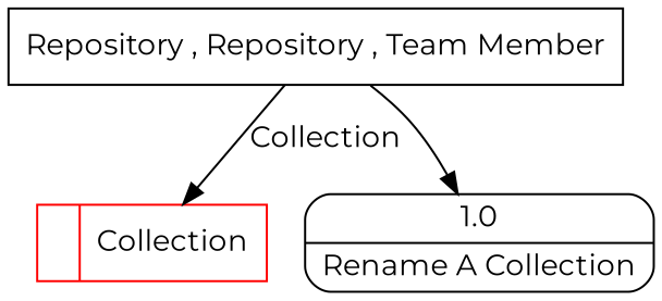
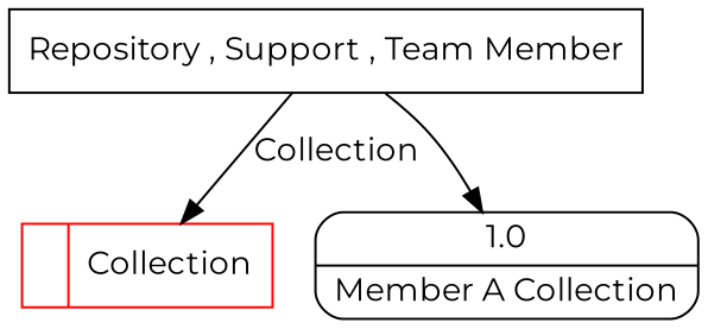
  digraph {
    fontname=Montserrat
    node [fontname=Montserrat]
    edge [fontname=Montserrat]
    n1 [color=red label="<f0>  |<f1> Collection " shape=record]
-   n2 [label="Repository , Repository , Team Member" shape=box]
-   n3 [label="{<f0> 1.0|<f1> Rename A Collection }" shape=Mrecord]
+   n2 [label="Repository , Support , Team Member" shape=box]
+   n3 [label="{<f0> 1.0|<f1> Member A Collection }" shape=Mrecord]
    n2 -> n1 [label=Collection]
    n2 -> n3
  }
